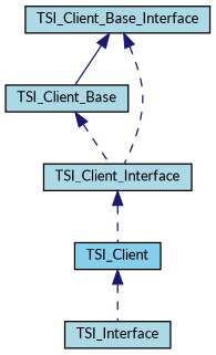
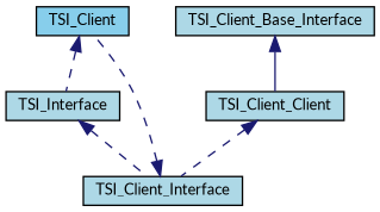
  digraph {
    fontname=Lato
    node [color=black fillcolor=lightblue fontname=Lato fontsize=10 shape=record style=filled]
    edge [color=midnightblue dir=back fontname=Lato fontsize=10 labelfontname=Helvetica labelfontsize=10 style=dashed]
    n1 [fillcolor=skyblue fontcolor=black height=0.2 label=TSI_Client width=0.4]
    n2 [height=0.2 label=TSI_Interface width=0.4]
-   n3 [height=0.2 label=TSI_Client_Base width=0.4]
+   n3 [height=0.2 label=TSI_Client_Client width=0.4]
    n4 [height=0.2 label=TSI_Client_Interface width=0.4]
    n5 [height=0.2 label=TSI_Client_Base_Interface width=0.4]
    n1 -> n2
    n3 -> n4
    n4 -> n1
    n5 -> n3 [style=solid]
-   n5 -> n4
+   n2 -> n4
  }
